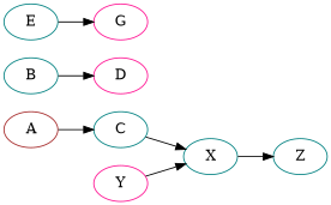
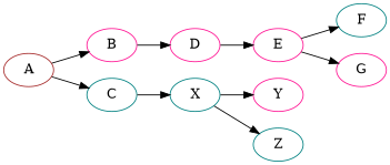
  digraph {
    compound=true
    rankdir=LR
    node [color=deeppink]
    A [color=brown]
-   B [color=teal]
+   B
    C [color=teal]
    D
    X [color=teal]
-   E [color=teal]
+   E
    Y
    Z [color=teal]
+   F [color=teal]
    G
+   A -> B
    A -> C
    B -> D
    C -> X
-   Y -> X
+   D -> E
+   X -> Y
    X -> Z
+   E -> F
    E -> G
  }
